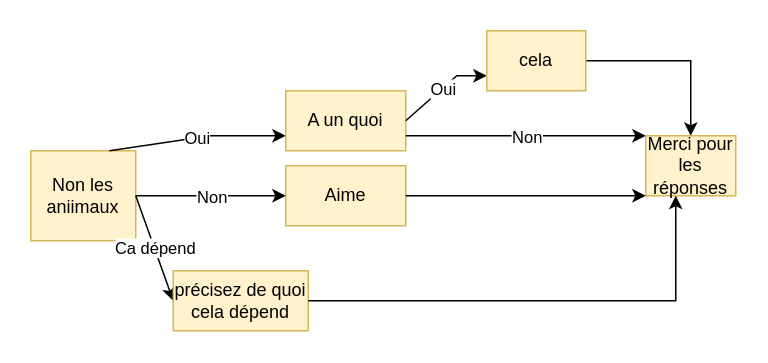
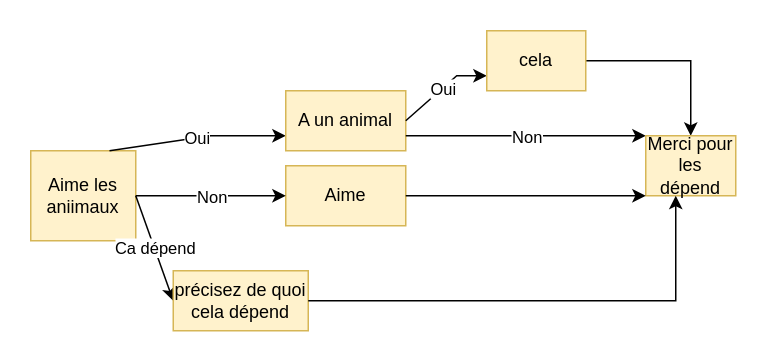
  <mxCell id="0" />
  <mxCell id="1" parent="0" />
- <mxCell id="2" value="Non les aniimaux" style="text;html=1;strokeColor=#d6b656;fillColor=#fff2cc;align=center;verticalAlign=middle;whiteSpace=wrap;rounded=0;" vertex="1" parent="1"><mxGeometry x="20" y="100" width="70" height="60" as="geometry" /></mxCell>
+ <mxCell id="2" value="Aime les aniimaux" style="text;html=1;strokeColor=#d6b656;fillColor=#fff2cc;align=center;verticalAlign=middle;whiteSpace=wrap;rounded=0;" vertex="1" parent="1"><mxGeometry x="20" y="100" width="70" height="60" as="geometry" /></mxCell>
  <mxCell id="3" value="Aime" style="text;html=1;strokeColor=#d6b656;fillColor=#fff2cc;align=center;verticalAlign=middle;whiteSpace=wrap;rounded=0;" vertex="1" parent="1"><mxGeometry x="190" y="110" width="80" height="40" as="geometry" /></mxCell>
  <mxCell id="4" value="" style="endArrow=classic;html=1;rounded=0;" edge="1" parent="1" source="2" target="3"><mxGeometry relative="1" as="geometry"><mxPoint x="70" y="124.5" as="sourcePoint" /><mxPoint x="170" y="124.5" as="targetPoint" /></mxGeometry></mxCell>
  <mxCell id="5" value="Non" style="edgeLabel;resizable=0;html=1;align=center;verticalAlign=middle;" connectable="0" vertex="1" parent="4"><mxGeometry relative="1" as="geometry" /></mxCell>
  <mxCell id="6" value="" style="endArrow=classic;html=1;rounded=0;exitX=0.75;exitY=0;exitDx=0;exitDy=0;entryX=0;entryY=0.5;entryDx=0;entryDy=0;" edge="1" parent="1" target="8"><mxGeometry relative="1" as="geometry"><mxPoint x="90" y="130" as="sourcePoint" /><mxPoint x="180" y="130" as="targetPoint" /></mxGeometry></mxCell>
  <mxCell id="7" value="Ca dépend" style="edgeLabel;resizable=0;html=1;align=center;verticalAlign=middle;" connectable="0" vertex="1" parent="6"><mxGeometry relative="1" as="geometry" /></mxCell>
  <mxCell id="8" value="précisez de quoi cela dépend" style="text;html=1;strokeColor=#d6b656;fillColor=#fff2cc;align=center;verticalAlign=middle;whiteSpace=wrap;rounded=0;" vertex="1" parent="1"><mxGeometry x="115" y="180" width="90" height="40" as="geometry" /></mxCell>
  <mxCell id="9" value="" style="endArrow=classic;html=1;rounded=0;exitX=0.75;exitY=0;exitDx=0;exitDy=0;entryX=0;entryY=0.75;entryDx=0;entryDy=0;" edge="1" parent="1" source="2" target="11"><mxGeometry relative="1" as="geometry"><mxPoint x="100" y="135" as="sourcePoint" /><mxPoint x="210" y="80" as="targetPoint" /><Array as="points"><mxPoint x="140" y="90" /></Array></mxGeometry></mxCell>
  <mxCell id="10" value="Oui" style="edgeLabel;resizable=0;html=1;align=center;verticalAlign=middle;" connectable="0" vertex="1" parent="9"><mxGeometry relative="1" as="geometry" /></mxCell>
- <mxCell id="11" value="A un quoi" style="text;html=1;strokeColor=#d6b656;fillColor=#fff2cc;align=center;verticalAlign=middle;whiteSpace=wrap;rounded=0;" vertex="1" parent="1"><mxGeometry x="190" y="60" width="80" height="40" as="geometry" /></mxCell>
+ <mxCell id="11" value="A un animal" style="text;html=1;strokeColor=#d6b656;fillColor=#fff2cc;align=center;verticalAlign=middle;whiteSpace=wrap;rounded=0;" vertex="1" parent="1"><mxGeometry x="190" y="60" width="80" height="40" as="geometry" /></mxCell>
  <mxCell id="12" value="" style="endArrow=classic;html=1;rounded=0;exitX=1;exitY=0.5;exitDx=0;exitDy=0;entryX=0;entryY=0.75;entryDx=0;entryDy=0;" edge="1" parent="1" source="11" target="17"><mxGeometry relative="1" as="geometry"><mxPoint x="239" y="70" as="sourcePoint" /><mxPoint x="350" y="40" as="targetPoint" /><Array as="points"><mxPoint x="304" y="50" /></Array></mxGeometry></mxCell>
  <mxCell id="13" value="Oui" style="edgeLabel;resizable=0;html=1;align=center;verticalAlign=middle;" connectable="0" vertex="1" parent="12"><mxGeometry relative="1" as="geometry" /></mxCell>
  <mxCell id="14" value="" style="endArrow=classic;html=1;rounded=0;entryX=0;entryY=0;entryDx=0;entryDy=0;" edge="1" parent="1" target="18"><mxGeometry relative="1" as="geometry"><mxPoint x="270" y="90" as="sourcePoint" /><mxPoint x="480" y="80" as="targetPoint" /></mxGeometry></mxCell>
  <mxCell id="15" value="Non" style="edgeLabel;resizable=0;html=1;align=center;verticalAlign=middle;" connectable="0" vertex="1" parent="14"><mxGeometry relative="1" as="geometry" /></mxCell>
  <mxCell id="16" style="edgeStyle=orthogonalEdgeStyle;rounded=0;orthogonalLoop=1;jettySize=auto;html=1;" edge="1" parent="1" source="17" target="18"><mxGeometry relative="1" as="geometry" /></mxCell>
  <mxCell id="17" value="cela" style="text;html=1;strokeColor=#d6b656;fillColor=#fff2cc;align=center;verticalAlign=middle;whiteSpace=wrap;rounded=0;" vertex="1" parent="1"><mxGeometry x="324" y="20" width="66" height="40" as="geometry" /></mxCell>
- <mxCell id="18" value="Merci pour les réponses" style="text;html=1;strokeColor=#d6b656;fillColor=#fff2cc;align=center;verticalAlign=middle;whiteSpace=wrap;rounded=0;" vertex="1" parent="1"><mxGeometry x="430" y="90" width="60" height="40" as="geometry" /></mxCell>
+ <mxCell id="18" value="Merci pour les dépend" style="text;html=1;strokeColor=#d6b656;fillColor=#fff2cc;align=center;verticalAlign=middle;whiteSpace=wrap;rounded=0;" vertex="1" parent="1"><mxGeometry x="430" y="90" width="60" height="40" as="geometry" /></mxCell>
  <mxCell id="19" value="" style="edgeStyle=elbowEdgeStyle;elbow=horizontal;endArrow=classic;html=1;rounded=0;" edge="1" parent="1" source="8" target="18"><mxGeometry width="50" height="50" relative="1" as="geometry"><mxPoint x="260" y="270" as="sourcePoint" /><mxPoint x="310" y="220" as="targetPoint" /><Array as="points"><mxPoint x="450" y="120" /></Array></mxGeometry></mxCell>
  <mxCell id="20" value="" style="edgeStyle=elbowEdgeStyle;elbow=horizontal;endArrow=classic;html=1;rounded=0;exitX=1;exitY=0.5;exitDx=0;exitDy=0;entryX=0;entryY=1;entryDx=0;entryDy=0;" edge="1" parent="1" source="3" target="18"><mxGeometry width="50" height="50" relative="1" as="geometry"><mxPoint x="260" y="205" as="sourcePoint" /><mxPoint x="440" y="125" as="targetPoint" /><Array as="points"><mxPoint x="410" y="125" /><mxPoint x="380" y="110" /><mxPoint x="460" y="130" /></Array></mxGeometry></mxCell>
